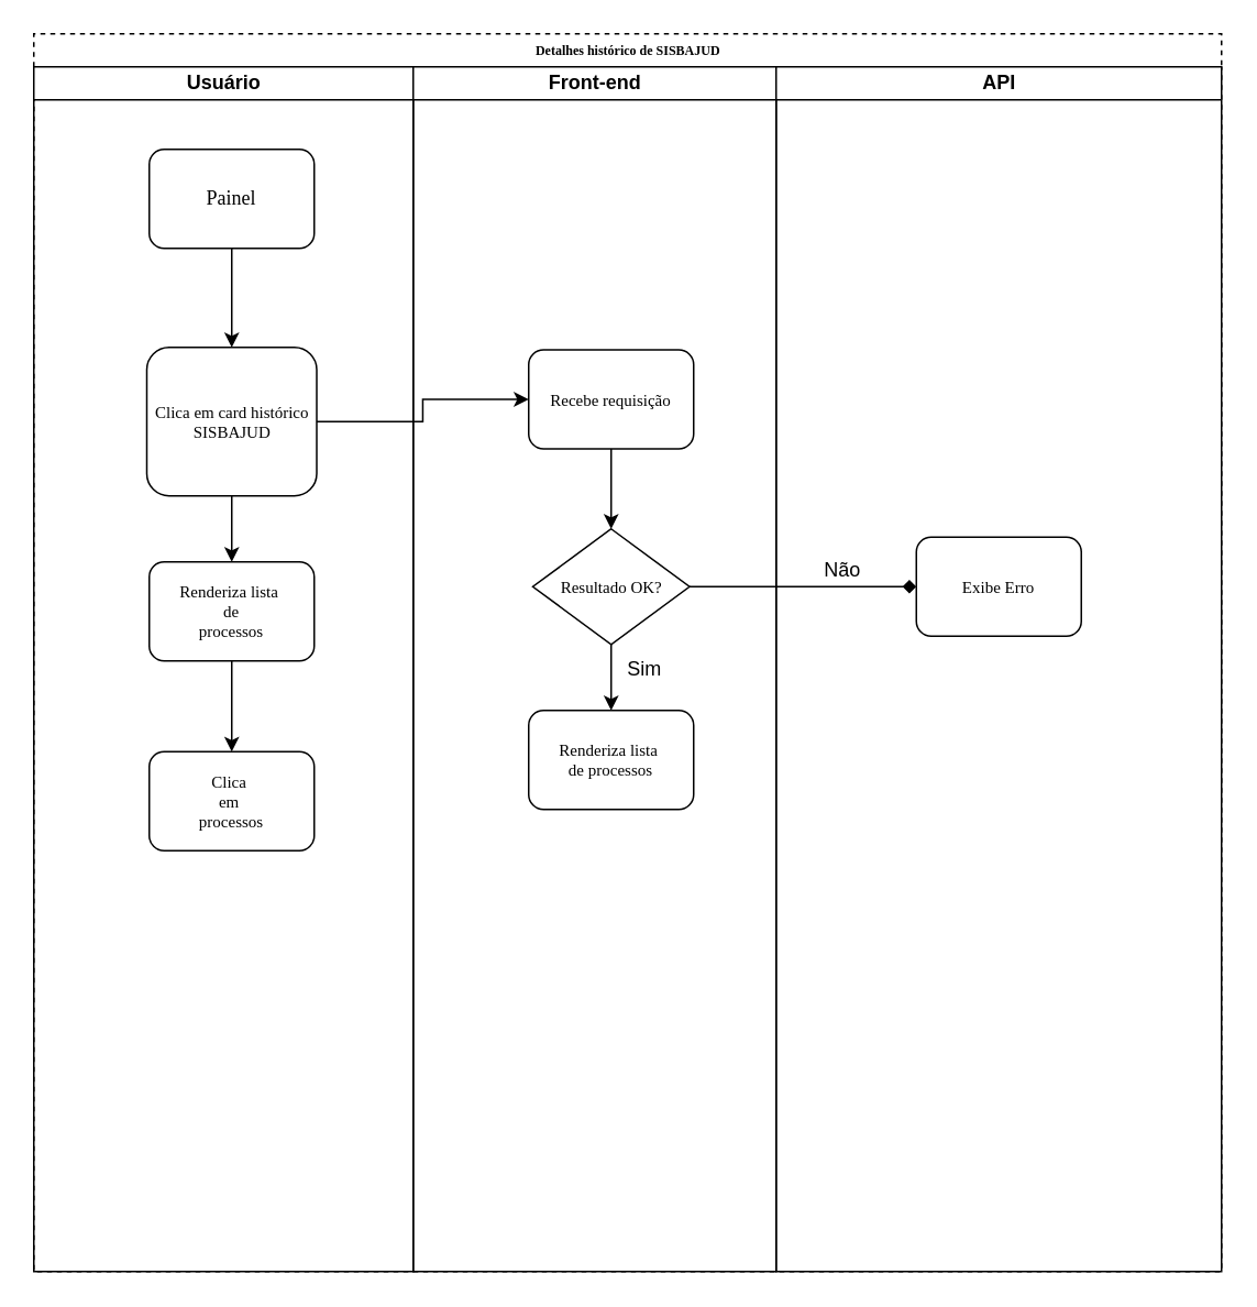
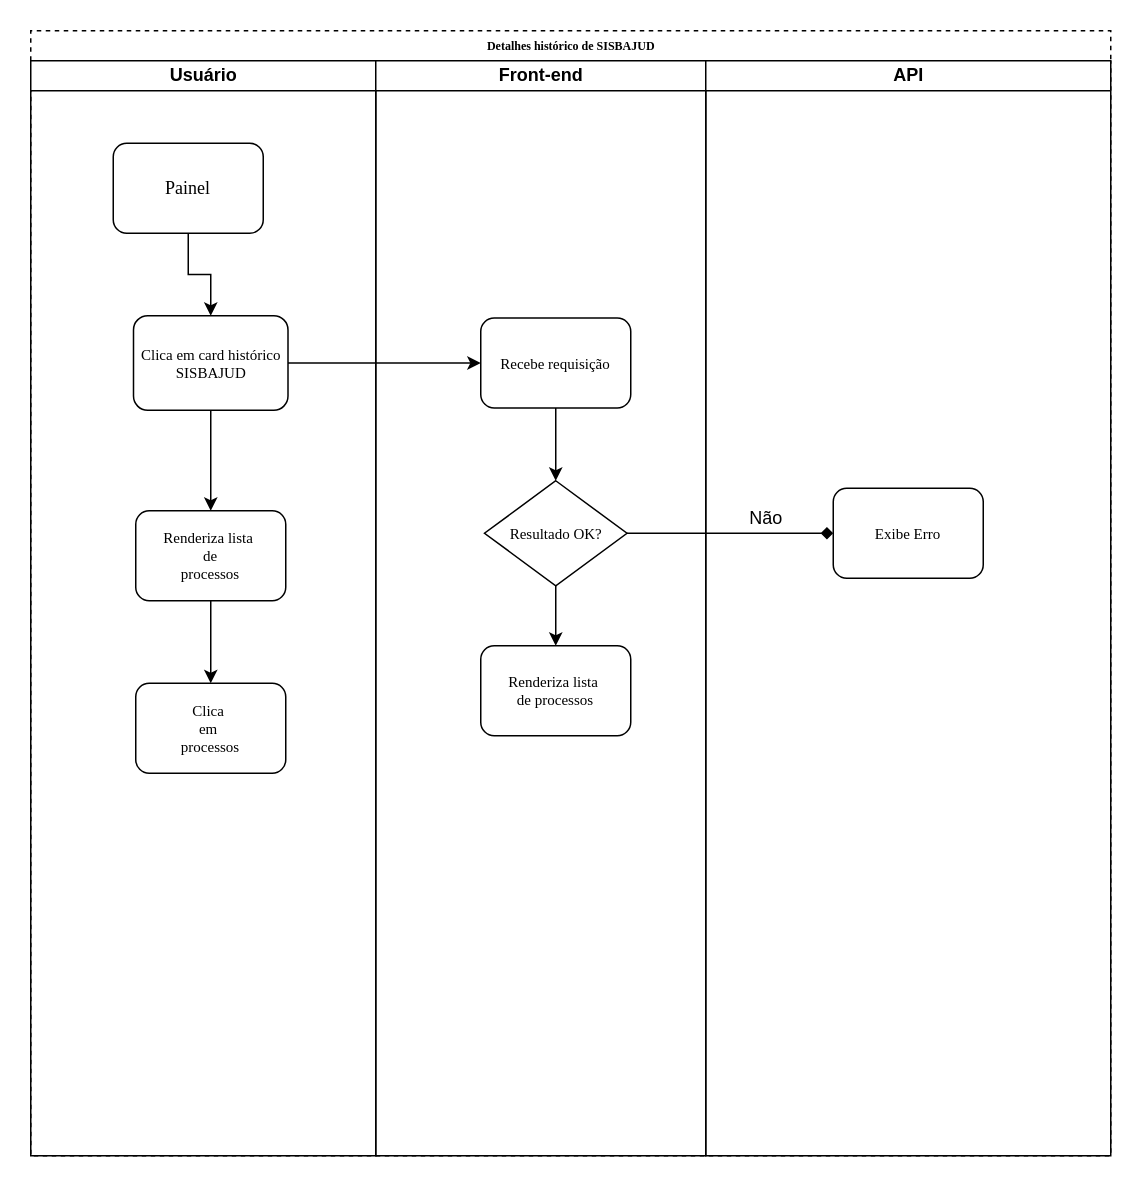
  <mxCell id="0" />
  <mxCell id="1" parent="0" />
  <mxCell id="2" value="Detalhes histórico de SISBAJUD" style="swimlane;html=1;childLayout=stackLayout;startSize=20;rounded=0;shadow=0;labelBackgroundColor=none;strokeWidth=1;fontFamily=Verdana;fontSize=8;align=center;dashed=1;" parent="1" vertex="1"><mxGeometry x="20" y="20" width="720" height="750" as="geometry" /></mxCell>
  <mxCell id="3" value="Usuário" style="swimlane;html=1;startSize=20;" parent="2" vertex="1"><mxGeometry y="20" width="230" height="730" as="geometry" /></mxCell>
  <mxCell id="4" value="" style="edgeStyle=orthogonalEdgeStyle;rounded=0;orthogonalLoop=1;jettySize=auto;html=1;" edge="1" parent="3" source="5" target="7"><mxGeometry relative="1" as="geometry" /></mxCell>
- <mxCell id="5" value="&lt;font style=&quot;font-size: 12px;&quot;&gt;Painel&lt;/font&gt;" style="rounded=1;whiteSpace=wrap;html=1;shadow=0;labelBackgroundColor=none;strokeWidth=1;fontFamily=Verdana;fontSize=8;align=center;" parent="3" vertex="1"><mxGeometry x="70" y="50" width="100" height="60" as="geometry" /></mxCell>
+ <mxCell id="5" value="&lt;font style=&quot;font-size: 12px;&quot;&gt;Painel&lt;/font&gt;" style="rounded=1;whiteSpace=wrap;html=1;shadow=0;labelBackgroundColor=none;strokeWidth=1;fontFamily=Verdana;fontSize=8;align=center;" parent="3" vertex="1"><mxGeometry x="55" y="55" width="100" height="60" as="geometry" /></mxCell>
  <mxCell id="6" value="" style="edgeStyle=orthogonalEdgeStyle;rounded=0;orthogonalLoop=1;jettySize=auto;html=1;" edge="1" parent="3" source="7" target="9"><mxGeometry relative="1" as="geometry" /></mxCell>
- <mxCell id="7" value="&lt;font style=&quot;font-size: 10px;&quot;&gt;Clica em card histórico SISBAJUD&lt;/font&gt;" style="rounded=1;whiteSpace=wrap;html=1;shadow=0;labelBackgroundColor=none;strokeWidth=1;fontFamily=Verdana;fontSize=8;align=center;" parent="3" vertex="1"><mxGeometry x="68.5" y="170" width="103" height="90" as="geometry" /></mxCell>
+ <mxCell id="7" value="&lt;font style=&quot;font-size: 10px;&quot;&gt;Clica em card histórico SISBAJUD&lt;/font&gt;" style="rounded=1;whiteSpace=wrap;html=1;shadow=0;labelBackgroundColor=none;strokeWidth=1;fontFamily=Verdana;fontSize=8;align=center;" parent="3" vertex="1"><mxGeometry x="68.5" y="170" width="103" height="63" as="geometry" /></mxCell>
  <mxCell id="8" value="" style="edgeStyle=orthogonalEdgeStyle;rounded=0;orthogonalLoop=1;jettySize=auto;html=1;" edge="1" parent="3" source="9" target="10"><mxGeometry relative="1" as="geometry" /></mxCell>
  <mxCell id="9" value="&lt;font style=&quot;font-size: 10px;&quot;&gt;Renderiza lista&amp;nbsp;&lt;/font&gt;&lt;div&gt;&lt;font style=&quot;font-size: 10px;&quot;&gt;de&lt;/font&gt;&lt;/div&gt;&lt;div&gt;&lt;font style=&quot;font-size: 10px;&quot;&gt;processos&lt;/font&gt;&lt;/div&gt;" style="rounded=1;whiteSpace=wrap;html=1;shadow=0;labelBackgroundColor=none;strokeWidth=1;fontFamily=Verdana;fontSize=8;align=center;" parent="3" vertex="1"><mxGeometry x="70" y="300" width="100" height="60" as="geometry" /></mxCell>
  <mxCell id="10" value="&lt;font style=&quot;font-size: 10px;&quot;&gt;Clica&amp;nbsp;&lt;/font&gt;&lt;div&gt;&lt;font style=&quot;font-size: 10px;&quot;&gt;em&amp;nbsp;&lt;/font&gt;&lt;div&gt;&lt;font style=&quot;font-size: 10px;&quot;&gt;processos&lt;/font&gt;&lt;/div&gt;&lt;/div&gt;" style="rounded=1;whiteSpace=wrap;html=1;shadow=0;labelBackgroundColor=none;strokeWidth=1;fontFamily=Verdana;fontSize=8;align=center;" vertex="1" parent="3"><mxGeometry x="70" y="415" width="100" height="60" as="geometry" /></mxCell>
  <mxCell id="11" value="Front-end" style="swimlane;html=1;startSize=20;" parent="2" vertex="1"><mxGeometry x="230" y="20" width="220" height="730" as="geometry" /></mxCell>
  <mxCell id="12" value="" style="edgeStyle=orthogonalEdgeStyle;rounded=0;orthogonalLoop=1;jettySize=auto;html=1;" edge="1" parent="11" source="13" target="15"><mxGeometry relative="1" as="geometry" /></mxCell>
  <mxCell id="13" value="&lt;font style=&quot;font-size: 10px;&quot;&gt;Recebe requisição&lt;/font&gt;" style="rounded=1;whiteSpace=wrap;html=1;shadow=0;labelBackgroundColor=none;strokeWidth=1;fontFamily=Verdana;fontSize=8;align=center;" parent="11" vertex="1"><mxGeometry x="70" y="171.5" width="100" height="60" as="geometry" /></mxCell>
  <mxCell id="14" value="" style="edgeStyle=orthogonalEdgeStyle;rounded=0;orthogonalLoop=1;jettySize=auto;html=1;" edge="1" parent="11" source="15" target="16"><mxGeometry relative="1" as="geometry" /></mxCell>
  <mxCell id="15" value="&lt;font style=&quot;font-size: 10px;&quot;&gt;Resultado OK?&lt;/font&gt;" style="rhombus;whiteSpace=wrap;html=1;rounded=0;shadow=0;labelBackgroundColor=none;strokeWidth=1;fontFamily=Verdana;fontSize=8;align=center;" vertex="1" parent="11"><mxGeometry x="72.5" y="280" width="95" height="70" as="geometry" /></mxCell>
  <mxCell id="16" value="&lt;font style=&quot;font-size: 10px;&quot;&gt;Renderiza lista&amp;nbsp;&lt;/font&gt;&lt;div&gt;&lt;font style=&quot;font-size: 10px;&quot;&gt;de processos&lt;/font&gt;&lt;/div&gt;" style="rounded=1;whiteSpace=wrap;html=1;shadow=0;labelBackgroundColor=none;strokeWidth=1;fontFamily=Verdana;fontSize=8;align=center;" parent="11" vertex="1"><mxGeometry x="70" y="390" width="100" height="60" as="geometry" /></mxCell>
- <mxCell id="17" value="Sim" style="text;html=1;align=center;verticalAlign=middle;resizable=0;points=[];autosize=1;strokeColor=none;fillColor=none;" vertex="1" parent="11"><mxGeometry x="120" y="350" width="40" height="30" as="geometry" /></mxCell>
  <mxCell id="18" style="edgeStyle=orthogonalEdgeStyle;rounded=0;orthogonalLoop=1;jettySize=auto;html=1;entryX=0;entryY=0.5;entryDx=0;entryDy=0;" edge="1" parent="2" source="7" target="13"><mxGeometry relative="1" as="geometry" /></mxCell>
  <mxCell id="19" value="API" style="swimlane;html=1;startSize=20;" parent="2" vertex="1"><mxGeometry x="450" y="20" width="270" height="730" as="geometry" /></mxCell>
  <mxCell id="20" value="&lt;font style=&quot;font-size: 10px;&quot;&gt;Exibe Erro&lt;/font&gt;" style="rounded=1;whiteSpace=wrap;html=1;shadow=0;labelBackgroundColor=none;strokeWidth=1;fontFamily=Verdana;fontSize=8;align=center;" parent="19" vertex="1"><mxGeometry x="85" y="285" width="100" height="60" as="geometry" /></mxCell>
  <mxCell id="21" value="Não" style="text;html=1;align=center;verticalAlign=middle;resizable=0;points=[];autosize=1;strokeColor=none;fillColor=none;" vertex="1" parent="19"><mxGeometry x="15" y="290" width="50" height="30" as="geometry" /></mxCell>
  <mxCell id="22" style="edgeStyle=orthogonalEdgeStyle;rounded=0;orthogonalLoop=1;jettySize=auto;html=1;entryX=0;entryY=0.5;entryDx=0;entryDy=0;endArrow=diamond;" edge="1" parent="2" source="15" target="20"><mxGeometry relative="1" as="geometry" /></mxCell>
